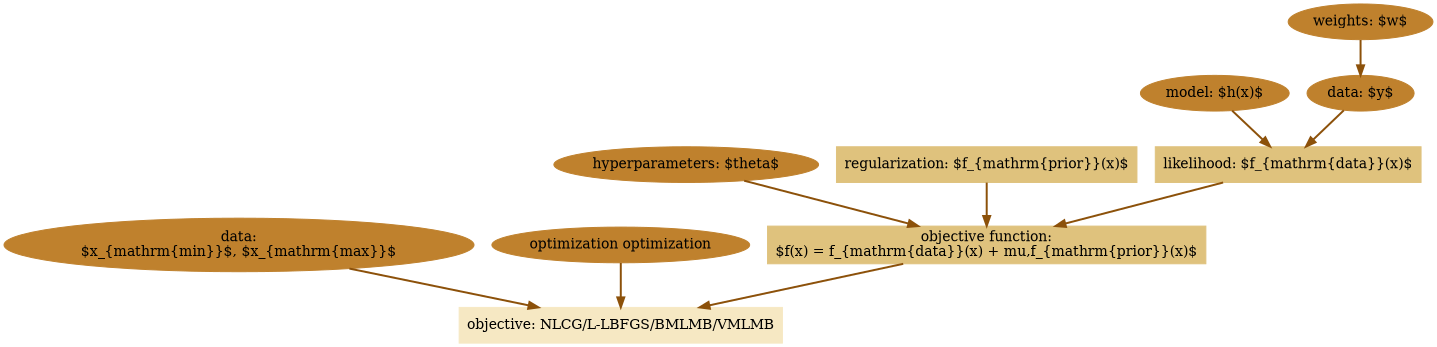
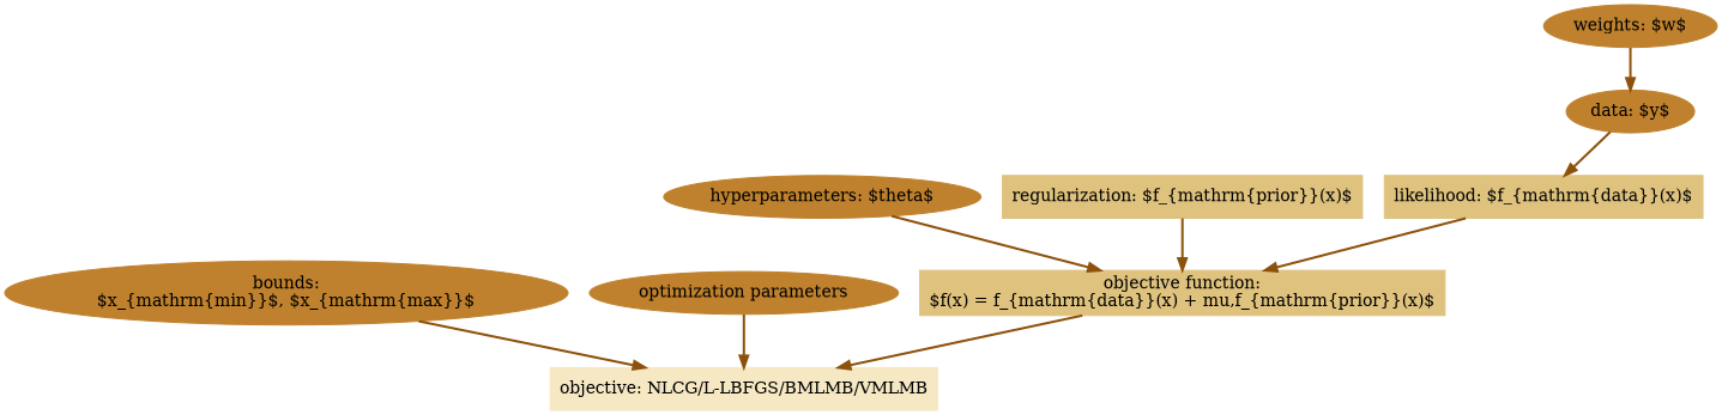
  digraph {
    node [color="/brbg11/3" shape=ellipse style=filled]
    edge [color="/brbg11/2" fontcolor="/brbg11/2" penwidth=2]
    n1 [label="data: $y$"]
    n2 [color="/brbg11/4" label="likelihood: $f_{\mathrm{data}}(x)$" shape=box]
    n3 [color="/brbg11/4" label="objective function:\n$f(x) = f_{\mathrm{data}}(x) + \mu\,f_{\mathrm{prior}}(x)$" shape=box]
    n4 [label="weights: $w$"]
-   n5 [label="model: $h(x)$"]
    n6 [label="hyperparameters: $\theta$"]
    n7 [color="/brbg11/4" label="regularization: $f_{\mathrm{prior}}(x)$" shape=box]
    n8 [color="/brbg11/5" label="objective: NLCG/L-LBFGS/BMLMB/VMLMB" shape=box]
-   n9 [label="data:\n$x_{\mathrm{min}}$, $x_{\mathrm{max}}$"]
-   n10 [label="optimization optimization"]
+   n9 [label="bounds:\n$x_{\mathrm{min}}$, $x_{\mathrm{max}}$"]
+   n10 [label="optimization parameters"]
    n1 -> n2
    n2 -> n3
    n3 -> n8
    n4 -> n1
-   n5 -> n2
    n6 -> n3
    n7 -> n3
    n9 -> n8
    n10 -> n8
  }
